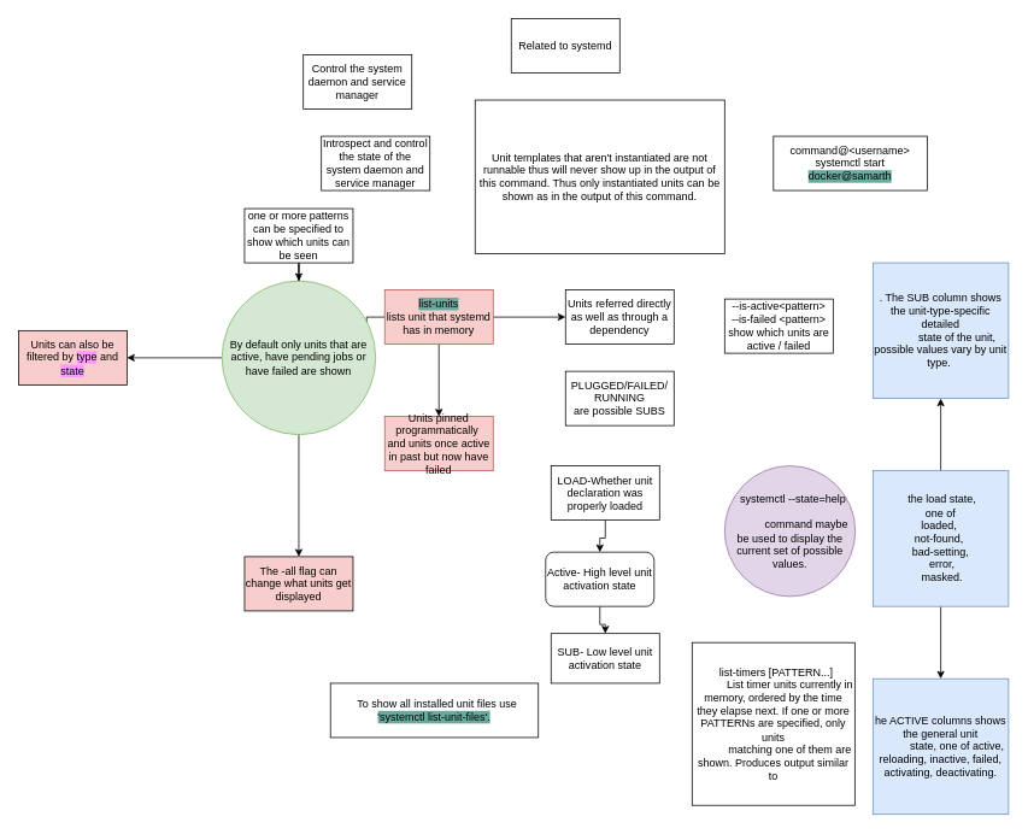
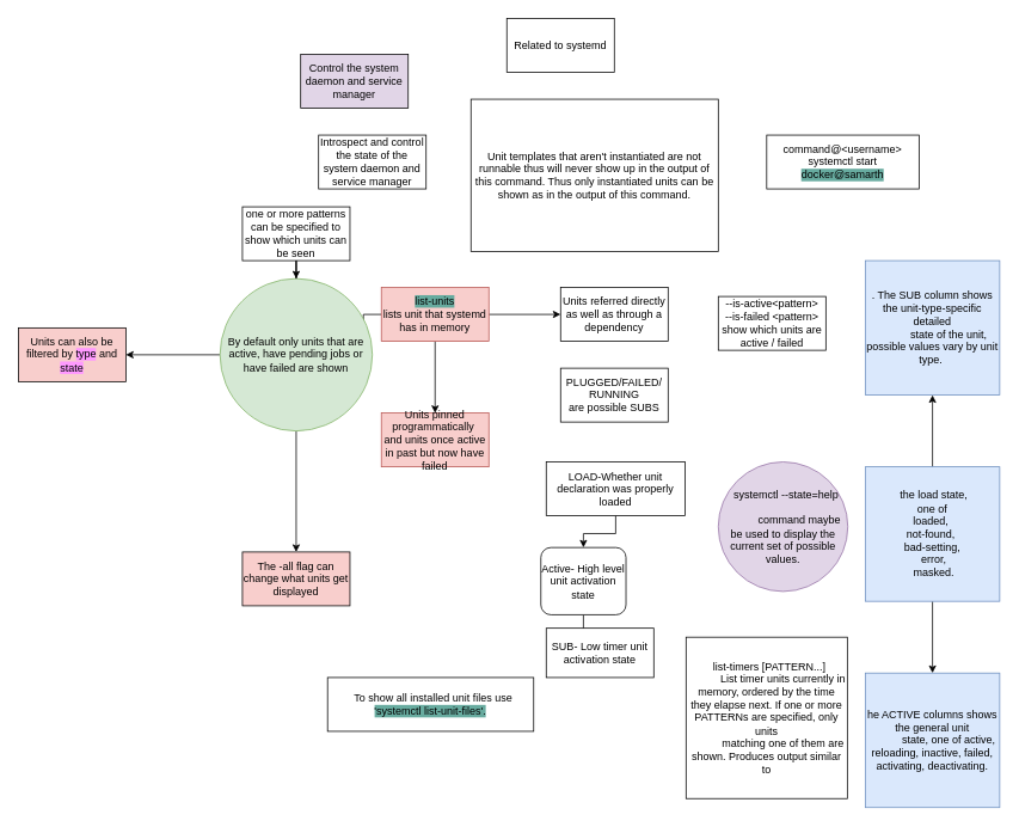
  <mxCell id="0" />
  <mxCell id="1" parent="0" />
- <mxCell id="2" value="Control the system daemon and service manager" style="rounded=0;whiteSpace=wrap;html=1;" parent="1" vertex="1"><mxGeometry x="335" y="60" width="120" height="60" as="geometry" /></mxCell>
+ <mxCell id="2" value="Control the system daemon and service manager" style="rounded=0;whiteSpace=wrap;html=1;fillColor=#e1d5e7;" parent="1" vertex="1"><mxGeometry x="335" y="60" width="120" height="60" as="geometry" /></mxCell>
  <mxCell id="3" value="Introspect and control the state of the system daemon and service manager" style="rounded=0;whiteSpace=wrap;html=1;" parent="1" vertex="1"><mxGeometry x="355" y="150" width="120" height="60" as="geometry" /></mxCell>
  <mxCell id="4" value="Related to systemd" style="rounded=0;whiteSpace=wrap;html=1;" parent="1" vertex="1"><mxGeometry x="565" y="20" width="120" height="60" as="geometry" /></mxCell>
  <mxCell id="5" value="" style="edgeStyle=orthogonalEdgeStyle;rounded=0;orthogonalLoop=1;jettySize=auto;html=1;" parent="1" source="8" target="9" edge="1"><mxGeometry relative="1" as="geometry" /></mxCell>
  <mxCell id="6" value="" style="edgeStyle=orthogonalEdgeStyle;rounded=0;orthogonalLoop=1;jettySize=auto;html=1;" parent="1" source="8" target="10" edge="1"><mxGeometry relative="1" as="geometry" /></mxCell>
  <mxCell id="7" value="" style="edgeStyle=orthogonalEdgeStyle;rounded=0;orthogonalLoop=1;jettySize=auto;html=1;" parent="1" source="8" target="13" edge="1"><mxGeometry relative="1" as="geometry" /></mxCell>
  <mxCell id="8" value="&lt;span style=&quot;background-color: rgb(103, 171, 159);&quot;&gt;list-units&lt;/span&gt;&lt;div&gt;lists unit that systemd has in memory&lt;/div&gt;" style="rounded=0;whiteSpace=wrap;html=1;fillColor=#f8cecc;strokeColor=#b85450;" parent="1" vertex="1"><mxGeometry x="425" y="320" width="120" height="60" as="geometry" /></mxCell>
  <mxCell id="9" value="Units referred directly as well as through a dependency" style="whiteSpace=wrap;html=1;rounded=0;" parent="1" vertex="1"><mxGeometry x="625" y="320" width="120" height="60" as="geometry" /></mxCell>
  <mxCell id="10" value="Units pinned programmatically&amp;nbsp;&lt;div&gt;and units once active in past but now have failed&lt;/div&gt;" style="whiteSpace=wrap;html=1;fillColor=#f8cecc;strokeColor=#b85450;rounded=0;" parent="1" vertex="1"><mxGeometry x="425" y="460" width="120" height="60" as="geometry" /></mxCell>
  <mxCell id="11" value="" style="edgeStyle=orthogonalEdgeStyle;rounded=0;orthogonalLoop=1;jettySize=auto;html=1;" parent="1" source="13" target="14" edge="1"><mxGeometry relative="1" as="geometry" /></mxCell>
  <mxCell id="12" value="" style="edgeStyle=orthogonalEdgeStyle;rounded=0;orthogonalLoop=1;jettySize=auto;html=1;" parent="1" source="13" target="17" edge="1"><mxGeometry relative="1" as="geometry" /></mxCell>
  <mxCell id="13" value="By default only units that are active, have pending jobs or have failed are shown" style="ellipse;whiteSpace=wrap;html=1;fillColor=#d5e8d4;strokeColor=#82b366;rounded=0;" parent="1" vertex="1"><mxGeometry x="245" y="310" width="170" height="170" as="geometry" /></mxCell>
  <mxCell id="14" value="The -all flag can change what units get displayed" style="whiteSpace=wrap;html=1;rounded=0;fillColor=#f8cecc;" parent="1" vertex="1"><mxGeometry x="270" y="615" width="120" height="60" as="geometry" /></mxCell>
  <mxCell id="15" value="" style="edgeStyle=orthogonalEdgeStyle;rounded=0;orthogonalLoop=1;jettySize=auto;html=1;" parent="1" source="16" target="13" edge="1"><mxGeometry relative="1" as="geometry" /></mxCell>
  <mxCell id="16" value="one or more patterns can be specified to show which units can be seen" style="rounded=0;whiteSpace=wrap;html=1;" parent="1" vertex="1"><mxGeometry x="270" y="230" width="120" height="60" as="geometry" /></mxCell>
  <mxCell id="17" value="Units can also be filtered by &lt;span style=&quot;background-color: rgb(255, 153, 255);&quot;&gt;type&lt;/span&gt; and &lt;span style=&quot;background-color: rgb(255, 153, 255);&quot;&gt;state&lt;/span&gt;" style="whiteSpace=wrap;html=1;rounded=0;fillColor=#f8cecc;" parent="1" vertex="1"><mxGeometry x="20" y="365" width="120" height="60" as="geometry" /></mxCell>
  <mxCell id="18" value="Unit templates that aren't instantiated are not runnable thus will never show up in the output of this command. Thus only instantiated units can be shown as in the output of this command." style="rounded=0;whiteSpace=wrap;html=1;" parent="1" vertex="1"><mxGeometry x="525" y="110" width="276" height="170" as="geometry" /></mxCell>
  <mxCell id="19" value="PLUGGED/FAILED/&lt;div&gt;RUNNING&lt;div&gt;are possible SUBS&lt;/div&gt;&lt;/div&gt;" style="rounded=0;whiteSpace=wrap;html=1;" parent="1" vertex="1"><mxGeometry x="625" y="410" width="120" height="60" as="geometry" /></mxCell>
  <mxCell id="20" value="" style="edgeStyle=orthogonalEdgeStyle;rounded=0;orthogonalLoop=1;jettySize=auto;html=1;" parent="1" source="21" target="23" edge="1"><mxGeometry relative="1" as="geometry" /></mxCell>
- <mxCell id="21" value="LOAD-Whether unit declaration was properly loaded" style="rounded=0;whiteSpace=wrap;html=1;" parent="1" vertex="1"><mxGeometry x="609" y="514.5" width="120" height="60" as="geometry" /></mxCell>
+ <mxCell id="21" value="LOAD-Whether unit declaration was properly loaded" style="rounded=0;whiteSpace=wrap;html=1;" parent="1" vertex="1"><mxGeometry x="609" y="514.5" width="155" height="60" as="geometry" /></mxCell>
  <mxCell id="22" value="" style="edgeStyle=orthogonalEdgeStyle;rounded=0;orthogonalLoop=1;jettySize=auto;html=1;" parent="1" source="23" target="24" edge="1"><mxGeometry relative="1" as="geometry" /></mxCell>
- <mxCell id="23" value="Active- High level unit activation state" style="rounded=1;whiteSpace=wrap;html=1;" parent="1" vertex="1"><mxGeometry x="603" y="610" width="120" height="60" as="geometry" /></mxCell>
- <mxCell id="24" value="SUB- Low level unit activation state" style="rounded=0;whiteSpace=wrap;html=1;" parent="1" vertex="1"><mxGeometry x="609" y="700" width="120" height="55" as="geometry" /></mxCell>
+ <mxCell id="23" value="Active- High level unit activation state" style="rounded=1;whiteSpace=wrap;html=1;" parent="1" vertex="1"><mxGeometry x="603" y="610" width="95" height="75" as="geometry" /></mxCell>
+ <mxCell id="24" value="SUB- Low timer unit activation state" style="rounded=0;whiteSpace=wrap;html=1;" parent="1" vertex="1"><mxGeometry x="609" y="700" width="120" height="55" as="geometry" /></mxCell>
  <mxCell id="25" value="&amp;nbsp; To show all installed unit files use&lt;span style=&quot;background-color: rgb(103, 171, 159);&quot;&gt; 'systemctl list-unit-files'.&lt;/span&gt;" style="rounded=0;whiteSpace=wrap;html=1;" parent="1" vertex="1"><mxGeometry x="365" y="755" width="230" height="60" as="geometry" /></mxCell>
  <mxCell id="26" value="" style="edgeStyle=orthogonalEdgeStyle;rounded=0;orthogonalLoop=1;jettySize=auto;html=1;" parent="1" source="28" target="29" edge="1"><mxGeometry relative="1" as="geometry" /></mxCell>
  <mxCell id="27" value="" style="edgeStyle=orthogonalEdgeStyle;rounded=0;orthogonalLoop=1;jettySize=auto;html=1;" parent="1" source="28" target="30" edge="1"><mxGeometry relative="1" as="geometry" /></mxCell>
  <mxCell id="28" value="&amp;nbsp;the load state,&lt;div&gt;&amp;nbsp;one of&amp;nbsp;&lt;/div&gt;&lt;div&gt;loaded,&amp;nbsp;&lt;div&gt;not-found,&amp;nbsp;&lt;/div&gt;&lt;div&gt;bad-setting,&lt;/div&gt;&lt;div&gt;&amp;nbsp;error,&lt;/div&gt;&lt;div&gt;&amp;nbsp;masked.&lt;/div&gt;&lt;/div&gt;" style="whiteSpace=wrap;html=1;aspect=fixed;fillColor=#dae8fc;strokeColor=#6c8ebf;" parent="1" vertex="1"><mxGeometry x="965" y="520" width="150" height="150" as="geometry" /></mxCell>
  <mxCell id="29" value="&lt;div&gt;he ACTIVE columns shows the general unit&lt;/div&gt;&lt;div&gt;&amp;nbsp; &amp;nbsp; &amp;nbsp; &amp;nbsp; &amp;nbsp; &amp;nbsp;state, one of active, reloading, inactive, failed, activating, deactivating.&lt;/div&gt;" style="whiteSpace=wrap;html=1;aspect=fixed;fillColor=#dae8fc;strokeColor=#6c8ebf;" parent="1" vertex="1"><mxGeometry x="965" y="750" width="150" height="150" as="geometry" /></mxCell>
  <mxCell id="30" value="&lt;div&gt;. The SUB column shows the unit-type-specific detailed&lt;/div&gt;&lt;div&gt;&amp;nbsp; &amp;nbsp; &amp;nbsp; &amp;nbsp; &amp;nbsp; &amp;nbsp;state of the unit, possible values vary by unit type.&amp;nbsp;&lt;/div&gt;" style="whiteSpace=wrap;html=1;aspect=fixed;fillColor=#dae8fc;strokeColor=#6c8ebf;" parent="1" vertex="1"><mxGeometry x="965" y="290" width="150" height="150" as="geometry" /></mxCell>
  <mxCell id="31" value="&lt;div&gt;&amp;nbsp; systemctl --state=help&lt;/div&gt;&lt;div&gt;&lt;br&gt;&lt;/div&gt;&lt;div&gt;&amp;nbsp; &amp;nbsp; &amp;nbsp; &amp;nbsp; &amp;nbsp; &amp;nbsp;command maybe be used to display the current set of possible values.&lt;/div&gt;" style="ellipse;whiteSpace=wrap;html=1;aspect=fixed;fillColor=#e1d5e7;strokeColor=#9673a6;" parent="1" vertex="1"><mxGeometry x="801" y="514.5" width="144.5" height="144.5" as="geometry" /></mxCell>
  <mxCell id="32" value="&lt;div&gt;&amp;nbsp; list-timers [PATTERN...]&lt;/div&gt;&lt;div&gt;&amp;nbsp; &amp;nbsp; &amp;nbsp; &amp;nbsp; &amp;nbsp; &amp;nbsp;List timer units currently in memory, ordered by the time they elapse next. If one or more PATTERNs are specified, only units&lt;/div&gt;&lt;div&gt;&amp;nbsp; &amp;nbsp; &amp;nbsp; &amp;nbsp; &amp;nbsp; &amp;nbsp;matching one of them are shown. Produces output similar to&lt;/div&gt;" style="whiteSpace=wrap;html=1;aspect=fixed;" parent="1" vertex="1"><mxGeometry x="765" y="710" width="180" height="180" as="geometry" /></mxCell>
  <mxCell id="33" value="--is-active&amp;lt;pattern&amp;gt;&lt;div&gt;--is-failed &amp;lt;pattern&amp;gt;&lt;br&gt;show which units are active / failed&lt;/div&gt;" style="rounded=0;whiteSpace=wrap;html=1;" vertex="1" parent="1"><mxGeometry x="801" y="330" width="120" height="60" as="geometry" /></mxCell>
  <mxCell id="34" value="command@&amp;lt;username&amp;gt;&lt;div&gt;systemctl start &lt;span style=&quot;background-color: rgb(103, 171, 159);&quot;&gt;docker@samarth&lt;/span&gt;&lt;/div&gt;" style="rounded=0;whiteSpace=wrap;html=1;" vertex="1" parent="1"><mxGeometry x="855" y="150" width="170" height="60" as="geometry" /></mxCell>
